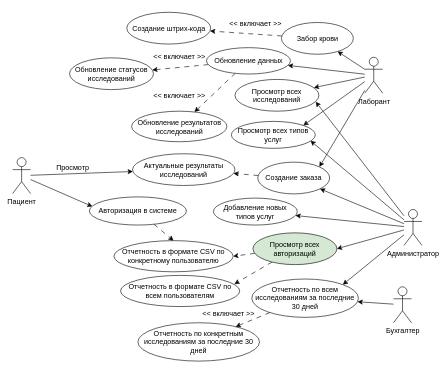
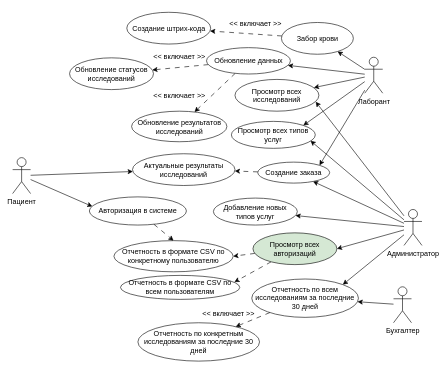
  <mxCell id="0" />
  <mxCell id="1" parent="0" />
  <mxCell id="2" style="rounded=0;orthogonalLoop=1;jettySize=auto;html=1;" edge="1" parent="1" source="4" target="43"><mxGeometry relative="1" as="geometry" /></mxCell>
  <mxCell id="3" style="rounded=0;orthogonalLoop=1;jettySize=auto;html=1;entryX=0.031;entryY=0.34;entryDx=0;entryDy=0;entryPerimeter=0;" edge="1" parent="1" source="4" target="45"><mxGeometry relative="1" as="geometry" /></mxCell>
  <mxCell id="4" value="Пациент" style="shape=umlActor;verticalLabelPosition=bottom;verticalAlign=top;html=1;outlineConnect=0;" vertex="1" parent="1"><mxGeometry x="20" y="262.5" width="30" height="60" as="geometry" /></mxCell>
  <mxCell id="5" value="" style="rounded=0;orthogonalLoop=1;jettySize=auto;html=1;" edge="1" parent="1" source="6" target="19"><mxGeometry relative="1" as="geometry" /></mxCell>
  <mxCell id="6" value="Бухгалтер" style="shape=umlActor;verticalLabelPosition=bottom;verticalAlign=top;html=1;outlineConnect=0;" vertex="1" parent="1"><mxGeometry x="655.5" y="478" width="30" height="60" as="geometry" /></mxCell>
  <mxCell id="7" value="" style="rounded=0;orthogonalLoop=1;jettySize=auto;html=1;" edge="1" parent="1" source="11" target="21"><mxGeometry relative="1" as="geometry" /></mxCell>
  <mxCell id="8" style="rounded=0;orthogonalLoop=1;jettySize=auto;html=1;" edge="1" parent="1" source="11" target="27"><mxGeometry relative="1" as="geometry" /></mxCell>
  <mxCell id="9" style="rounded=0;orthogonalLoop=1;jettySize=auto;html=1;entryX=1;entryY=0;entryDx=0;entryDy=0;" edge="1" parent="1" source="11" target="36"><mxGeometry relative="1" as="geometry" /></mxCell>
  <mxCell id="10" style="rounded=0;orthogonalLoop=1;jettySize=auto;html=1;entryX=1;entryY=0;entryDx=0;entryDy=0;" edge="1" parent="1" source="11" target="42"><mxGeometry relative="1" as="geometry" /></mxCell>
  <mxCell id="11" value="Лаборант" style="shape=umlActor;verticalLabelPosition=bottom;verticalAlign=top;html=1;outlineConnect=0;" vertex="1" parent="1"><mxGeometry x="607.5" y="95" width="30" height="60" as="geometry" /></mxCell>
  <mxCell id="12" style="rounded=0;orthogonalLoop=1;jettySize=auto;html=1;entryX=0.962;entryY=0.704;entryDx=0;entryDy=0;entryPerimeter=0;" edge="1" parent="1" source="18" target="24"><mxGeometry relative="1" as="geometry" /></mxCell>
  <mxCell id="13" style="rounded=0;orthogonalLoop=1;jettySize=auto;html=1;entryX=1;entryY=0;entryDx=0;entryDy=0;" edge="1" parent="1" source="18" target="19"><mxGeometry relative="1" as="geometry" /></mxCell>
  <mxCell id="14" style="rounded=0;orthogonalLoop=1;jettySize=auto;html=1;entryX=0.943;entryY=0.719;entryDx=0;entryDy=0;entryPerimeter=0;" edge="1" parent="1" source="18" target="36"><mxGeometry relative="1" as="geometry" /></mxCell>
  <mxCell id="15" style="rounded=0;orthogonalLoop=1;jettySize=auto;html=1;" edge="1" parent="1" source="18" target="40"><mxGeometry relative="1" as="geometry" /></mxCell>
  <mxCell id="16" style="rounded=0;orthogonalLoop=1;jettySize=auto;html=1;" edge="1" parent="1" source="18" target="42"><mxGeometry relative="1" as="geometry" /></mxCell>
  <mxCell id="17" style="rounded=0;orthogonalLoop=1;jettySize=auto;html=1;entryX=1;entryY=0.5;entryDx=0;entryDy=0;" edge="1" parent="1" source="18" target="39"><mxGeometry relative="1" as="geometry" /></mxCell>
  <mxCell id="18" value="Администратор" style="shape=umlActor;verticalLabelPosition=bottom;verticalAlign=top;html=1;outlineConnect=0;" vertex="1" parent="1"><mxGeometry x="673" y="349" width="30" height="60" as="geometry" /></mxCell>
  <mxCell id="19" value="Отчетность по всем исследованиям за последние 30 дней" style="ellipse;whiteSpace=wrap;html=1;" vertex="1" parent="1"><mxGeometry x="419" y="465" width="178" height="64" as="geometry" /></mxCell>
  <mxCell id="20" value="" style="rounded=0;orthogonalLoop=1;jettySize=auto;html=1;dashed=1;dashPattern=8 8;" edge="1" parent="1" source="21" target="22"><mxGeometry relative="1" as="geometry" /></mxCell>
  <mxCell id="21" value="Забор крови" style="ellipse;whiteSpace=wrap;html=1;" vertex="1" parent="1"><mxGeometry x="468.5" y="37" width="120" height="53" as="geometry" /></mxCell>
  <mxCell id="22" value="Создание штрих-кода" style="ellipse;whiteSpace=wrap;html=1;" vertex="1" parent="1"><mxGeometry x="210.5" y="20" width="140" height="53" as="geometry" /></mxCell>
  <mxCell id="23" value="&amp;lt;&amp;lt; включает &amp;gt;&amp;gt;" style="text;html=1;align=center;verticalAlign=middle;resizable=0;points=[];autosize=1;strokeColor=none;fillColor=none;" vertex="1" parent="1"><mxGeometry x="372.5" y="27" width="105" height="26" as="geometry" /></mxCell>
  <mxCell id="24" value="Просмотр всех исследований" style="ellipse;whiteSpace=wrap;html=1;" vertex="1" parent="1"><mxGeometry x="391" y="132" width="140" height="53" as="geometry" /></mxCell>
  <mxCell id="25" style="rounded=0;orthogonalLoop=1;jettySize=auto;html=1;dashed=1;dashPattern=8 8;" edge="1" parent="1" source="27" target="33"><mxGeometry relative="1" as="geometry" /></mxCell>
  <mxCell id="26" style="rounded=0;orthogonalLoop=1;jettySize=auto;html=1;dashed=1;dashPattern=8 8;" edge="1" parent="1" source="27" target="32"><mxGeometry relative="1" as="geometry" /></mxCell>
  <mxCell id="27" value="Обновление данных" style="ellipse;whiteSpace=wrap;html=1;" vertex="1" parent="1"><mxGeometry x="343.5" y="79" width="140" height="44" as="geometry" /></mxCell>
  <mxCell id="28" style="rounded=0;orthogonalLoop=1;jettySize=auto;html=1;entryX=0.94;entryY=0.258;entryDx=0;entryDy=0;entryPerimeter=0;" edge="1" parent="1" source="11" target="24"><mxGeometry relative="1" as="geometry" /></mxCell>
  <mxCell id="29" value="Отчетность по конкретным исследованиям за последние 30 дней" style="ellipse;whiteSpace=wrap;html=1;" vertex="1" parent="1"><mxGeometry x="229" y="538" width="203" height="64" as="geometry" /></mxCell>
  <mxCell id="30" value="" style="rounded=0;orthogonalLoop=1;jettySize=auto;html=1;dashed=1;dashPattern=8 8;" edge="1" parent="1" source="19" target="29"><mxGeometry relative="1" as="geometry"><mxPoint x="403.452" y="451.248" as="sourcePoint" /><mxPoint x="343.173" y="484.273" as="targetPoint" /></mxGeometry></mxCell>
  <mxCell id="31" value="&amp;lt;&amp;lt; включает &amp;gt;&amp;gt;" style="text;html=1;align=center;verticalAlign=middle;resizable=0;points=[];autosize=1;strokeColor=none;fillColor=none;" vertex="1" parent="1"><mxGeometry x="327" y="511" width="105" height="26" as="geometry" /></mxCell>
  <mxCell id="32" value="Обновление результатов исследований" style="ellipse;whiteSpace=wrap;html=1;" vertex="1" parent="1"><mxGeometry x="218.5" y="185" width="159" height="51" as="geometry" /></mxCell>
  <mxCell id="33" value="Обновление статусов исследований" style="ellipse;whiteSpace=wrap;html=1;" vertex="1" parent="1"><mxGeometry x="115" y="96" width="140" height="53" as="geometry" /></mxCell>
  <mxCell id="34" value="&amp;lt;&amp;lt; включает &amp;gt;&amp;gt;" style="text;html=1;align=center;verticalAlign=middle;resizable=0;points=[];autosize=1;strokeColor=none;fillColor=none;" vertex="1" parent="1"><mxGeometry x="245.5" y="82" width="105" height="26" as="geometry" /></mxCell>
  <mxCell id="35" value="&amp;lt;&amp;lt; включает &amp;gt;&amp;gt;" style="text;html=1;align=center;verticalAlign=middle;resizable=0;points=[];autosize=1;strokeColor=none;fillColor=none;" vertex="1" parent="1"><mxGeometry x="245.5" y="147" width="105" height="26" as="geometry" /></mxCell>
  <mxCell id="36" value="Просмотр всех типов услуг" style="ellipse;whiteSpace=wrap;html=1;" vertex="1" parent="1"><mxGeometry x="385" y="202" width="140" height="45" as="geometry" /></mxCell>
  <mxCell id="37" style="rounded=0;orthogonalLoop=1;jettySize=auto;html=1;dashed=1;dashPattern=8 8;entryX=0.955;entryY=0.276;entryDx=0;entryDy=0;entryPerimeter=0;" edge="1" parent="1" source="39" target="47"><mxGeometry relative="1" as="geometry" /></mxCell>
  <mxCell id="38" style="rounded=0;orthogonalLoop=1;jettySize=auto;html=1;dashed=1;dashPattern=8 8;entryX=1;entryY=0.5;entryDx=0;entryDy=0;" edge="1" parent="1" source="39" target="46"><mxGeometry relative="1" as="geometry" /></mxCell>
  <mxCell id="39" value="Просмотр всех авторизаций" style="ellipse;whiteSpace=wrap;html=1;fillColor=#d5e8d4;" vertex="1" parent="1"><mxGeometry x="421" y="388" width="140" height="53" as="geometry" /></mxCell>
  <mxCell id="40" value="Добавление новых типов услуг" style="ellipse;whiteSpace=wrap;html=1;" vertex="1" parent="1"><mxGeometry x="355" y="330" width="140" height="45" as="geometry" /></mxCell>
  <mxCell id="41" value="" style="rounded=0;orthogonalLoop=1;jettySize=auto;html=1;dashed=1;dashPattern=8 8;" edge="1" parent="1" source="42" target="43"><mxGeometry relative="1" as="geometry" /></mxCell>
- <mxCell id="42" value="Создание заказа" style="ellipse;whiteSpace=wrap;html=1;" vertex="1" parent="1"><mxGeometry x="429" y="270" width="120" height="53" as="geometry" /></mxCell>
+ <mxCell id="42" value="Создание заказа" style="ellipse;whiteSpace=wrap;html=1;" vertex="1" parent="1"><mxGeometry x="429" y="270" width="120" height="35" as="geometry" /></mxCell>
  <mxCell id="43" value="Актуальные результаты исследований" style="ellipse;whiteSpace=wrap;html=1;" vertex="1" parent="1"><mxGeometry x="220" y="256" width="171" height="53" as="geometry" /></mxCell>
- <mxCell id="44" value="Просмотр" style="text;html=1;align=center;verticalAlign=middle;resizable=0;points=[];autosize=1;strokeColor=none;fillColor=none;" vertex="1" parent="1"><mxGeometry x="83" y="266" width="73" height="26" as="geometry" /></mxCell>
  <mxCell id="45" value="Авторизация в системе" style="ellipse;whiteSpace=wrap;html=1;" vertex="1" parent="1"><mxGeometry x="148" y="328" width="162" height="47" as="geometry" /></mxCell>
  <mxCell id="46" value="Отчетность в формате CSV по конкретному пользователю" style="ellipse;whiteSpace=wrap;html=1;" vertex="1" parent="1"><mxGeometry x="189" y="401" width="199" height="52" as="geometry" /></mxCell>
- <mxCell id="47" value="Отчетность в формате CSV по всем пользователям" style="ellipse;whiteSpace=wrap;html=1;" vertex="1" parent="1"><mxGeometry x="200" y="459" width="199" height="52" as="geometry" /></mxCell>
+ <mxCell id="47" value="Отчетность в формате CSV по всем пользователям" style="ellipse;whiteSpace=wrap;html=1;" vertex="1" parent="1"><mxGeometry x="200" y="459" width="199" height="40" as="geometry" /></mxCell>
  <mxCell id="48" style="rounded=0;orthogonalLoop=1;jettySize=auto;html=1;dashed=1;dashPattern=8 8;entryX=0.5;entryY=0;entryDx=0;entryDy=0;" edge="1" parent="1" source="45" target="46"><mxGeometry relative="1" as="geometry"><mxPoint x="301" y="387" as="targetPoint" /></mxGeometry></mxCell>
